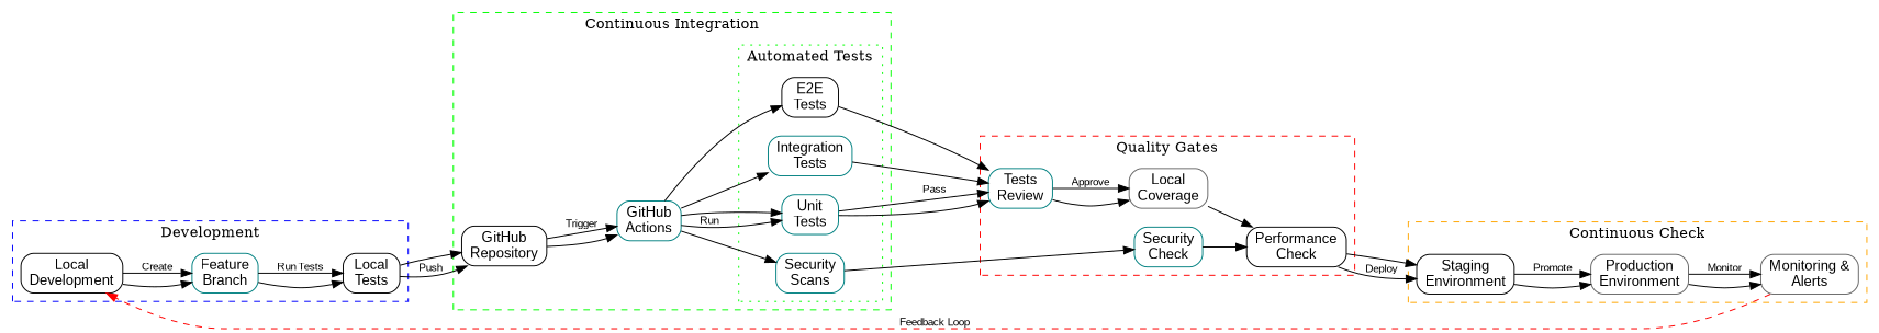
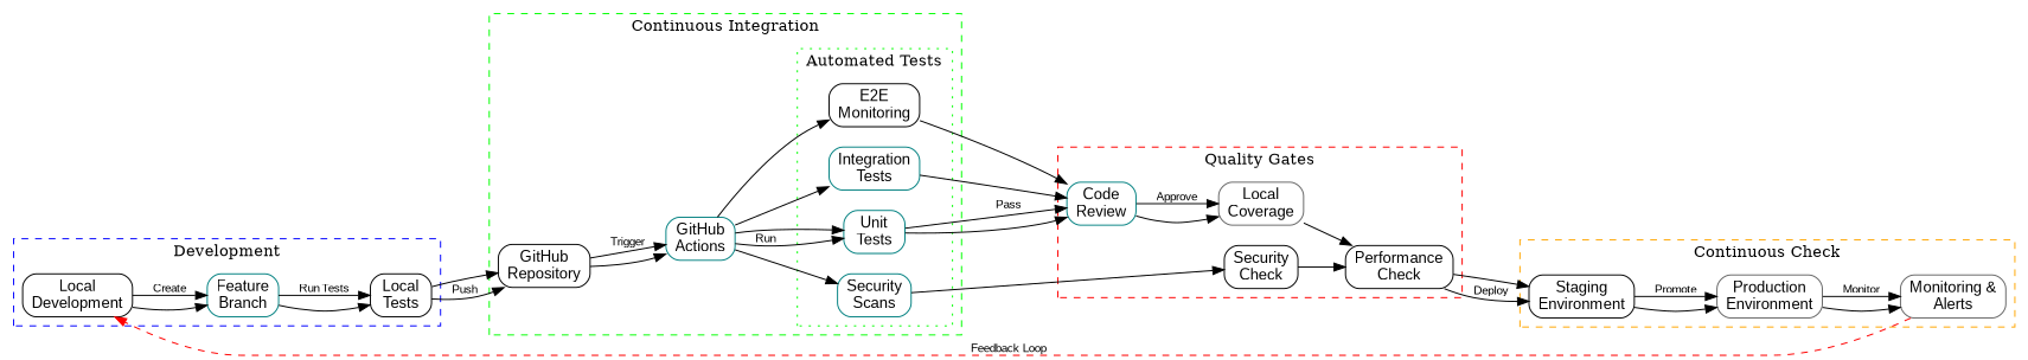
  digraph {
    rankdir=LR
    node [color=black fontname=Arial shape=box style=rounded]
    edge [fontname=Arial]
    n1 [label="Local\nDevelopment"]
    n2 [color=teal label="Feature\nBranch"]
    n3 [label="Local\nTests"]
    n4 [color=teal label="Unit\nTests"]
    n5 [color=teal label="Integration\nTests"]
-   n6 [label="E2E\nTests"]
+   n6 [label="E2E\nMonitoring"]
    n7 [color=teal label="Security\nScans"]
    n8 [label="GitHub\nRepository"]
    n9 [color=teal label="GitHub\nActions"]
    n10 [label="Staging\nEnvironment"]
    n11 [color=gray40 label="Production\nEnvironment"]
    n12 [color=gray40 label="Monitoring &\nAlerts"]
-   n13 [color=teal label="Tests\nReview"]
+   n13 [color=teal label="Code\nReview"]
    n14 [color=gray40 label="Local\nCoverage"]
-   n15 [color=teal label="Security\nCheck"]
+   n15 [label="Security\nCheck"]
    n16 [label="Performance\nCheck"]
    subgraph cluster_1 {
      color=blue
      label=Development
      style=dashed
      n1
      n2
      n3
    }
    subgraph cluster_2 {
      color=green
      label="Continuous Integration"
      style=dashed
      n8
      n9
      subgraph cluster_3 {
        color=green
        label="Automated Tests"
        style=dotted
        n4
        n5
        n6
        n7
      }
    }
    subgraph cluster_4 {
      color=orange
      label="Continuous Check"
      style=dashed
      n10
      n11
      n12
    }
    subgraph cluster_5 {
      color=red
      label="Quality Gates"
      style=dashed
      n13
      n14
      n15
      n16
    }
    n1 -> n2
    n1 -> n2 [fontsize=10 label=Create]
    n2 -> n3
    n2 -> n3 [fontsize=10 label="Run Tests"]
    n3 -> n8
    n3 -> n8 [fontsize=10 label=Push]
    n4 -> n13
    n4 -> n13 [fontsize=10 label=Pass]
    n5 -> n13
    n6 -> n13
    n7 -> n15
    n8 -> n9
    n8 -> n9 [fontsize=10 label=Trigger]
    n9 -> n4
    n9 -> n4 [fontsize=10 label=Run]
    n9 -> n5
    n9 -> n6
    n9 -> n7
    n10 -> n11
    n10 -> n11 [fontsize=10 label=Promote]
    n11 -> n12
    n11 -> n12 [fontsize=10 label=Monitor]
    n12 -> n1 [color=red fontsize=10 label="Feedback Loop" style=dashed]
    n13 -> n14
    n13 -> n14 [fontsize=10 label=Approve]
    n14 -> n16
    n15 -> n16
    n16 -> n10
    n16 -> n10 [fontsize=10 label=Deploy]
  }
